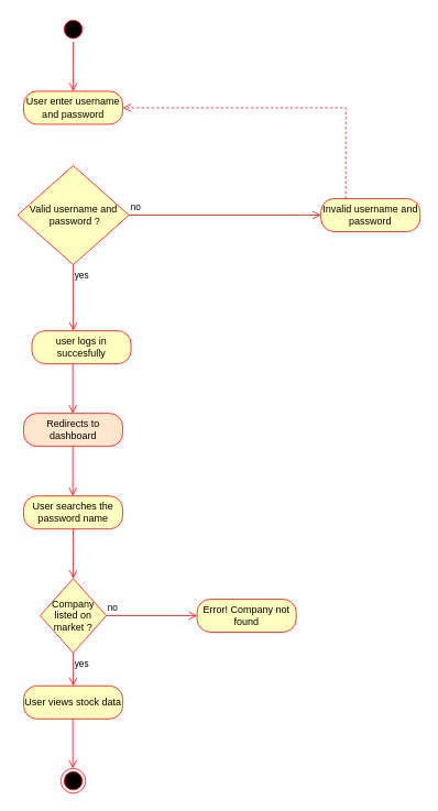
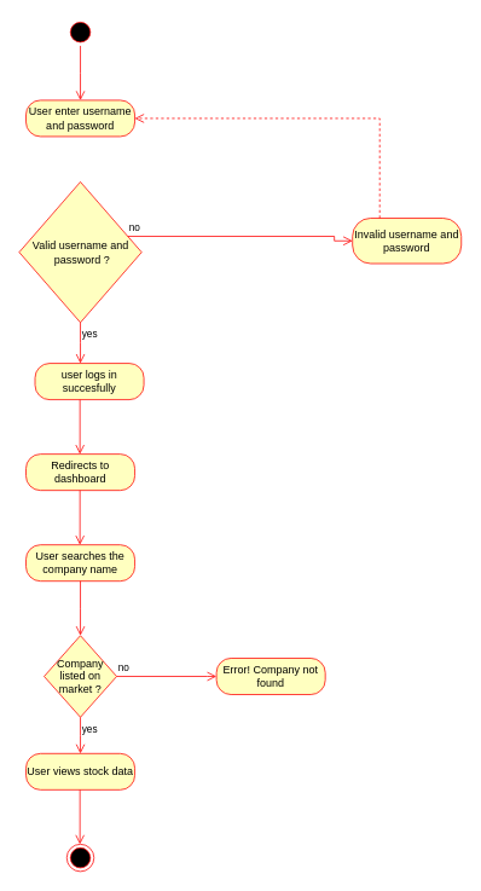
  <mxCell id="0" />
  <mxCell id="1" parent="0" />
  <mxCell id="2" value="User enter username and password" style="rounded=1;whiteSpace=wrap;html=1;arcSize=40;fontColor=#000000;fillColor=#ffffc0;strokeColor=#ff0000;" vertex="1" parent="1"><mxGeometry x="28" y="110" width="120" height="40" as="geometry" /></mxCell>
  <mxCell id="3" value="" style="ellipse;html=1;shape=startState;fillColor=#000000;strokeColor=#ff0000;" vertex="1" parent="1"><mxGeometry x="73" y="20" width="30" height="30" as="geometry" /></mxCell>
  <mxCell id="4" value="" style="edgeStyle=orthogonalEdgeStyle;html=1;verticalAlign=bottom;endArrow=open;endSize=8;strokeColor=#ff0000;rounded=0;" edge="1" source="3" parent="1"><mxGeometry relative="1" as="geometry"><mxPoint x="88" y="110" as="targetPoint" /></mxGeometry></mxCell>
- <mxCell id="5" value="Valid username and&lt;br&gt;&amp;nbsp;password ?" style="rhombus;whiteSpace=wrap;html=1;fillColor=#ffffc0;strokeColor=#ff0000;" vertex="1" parent="1"><mxGeometry x="20.5" y="200" width="135" height="120" as="geometry" /></mxCell>
+ <mxCell id="5" value="Valid username and&lt;br&gt;&amp;nbsp;password ?" style="rhombus;whiteSpace=wrap;html=1;fillColor=#ffffc0;strokeColor=#ff0000;" vertex="1" parent="1"><mxGeometry x="20.5" y="200" width="135" height="155" as="geometry" /></mxCell>
  <mxCell id="6" value="no" style="edgeStyle=orthogonalEdgeStyle;html=1;align=left;verticalAlign=bottom;endArrow=open;endSize=8;strokeColor=#ff0000;rounded=0;entryX=0;entryY=0.5;entryDx=0;entryDy=0;" edge="1" source="5" parent="1" target="8"><mxGeometry x="-1" relative="1" as="geometry"><mxPoint x="228" y="220" as="targetPoint" /><Array as="points"><mxPoint x="368" y="260" /></Array></mxGeometry></mxCell>
  <mxCell id="7" value="yes" style="edgeStyle=orthogonalEdgeStyle;html=1;align=left;verticalAlign=top;endArrow=open;endSize=8;strokeColor=#ff0000;rounded=0;" edge="1" source="5" parent="1"><mxGeometry x="-1" relative="1" as="geometry"><mxPoint x="88" y="400" as="targetPoint" /><Array as="points" /></mxGeometry></mxCell>
- <mxCell id="8" value="Invalid username and password" style="rounded=1;whiteSpace=wrap;html=1;arcSize=40;fontColor=#000000;fillColor=#ffffc0;strokeColor=#ff0000;" vertex="1" parent="1"><mxGeometry x="388" y="240" width="120" height="40" as="geometry" /></mxCell>
+ <mxCell id="8" value="Invalid username and password" style="rounded=1;whiteSpace=wrap;html=1;arcSize=40;fontColor=#000000;fillColor=#ffffc0;strokeColor=#ff0000;" vertex="1" parent="1"><mxGeometry x="388" y="240" width="120" height="50" as="geometry" /></mxCell>
  <mxCell id="9" value="" style="edgeStyle=orthogonalEdgeStyle;html=1;verticalAlign=bottom;endArrow=open;endSize=8;strokeColor=#ff0000;rounded=0;dashed=1;" edge="1" source="8" parent="1" target="2"><mxGeometry relative="1" as="geometry"><mxPoint x="288" y="300" as="targetPoint" /><Array as="points"><mxPoint x="418" y="130" /></Array></mxGeometry></mxCell>
  <mxCell id="10" value="user logs in succesfully" style="rounded=1;whiteSpace=wrap;html=1;arcSize=40;fontColor=#000000;fillColor=#ffffc0;strokeColor=#ff0000;" vertex="1" parent="1"><mxGeometry x="38" y="400" width="120" height="40" as="geometry" /></mxCell>
  <mxCell id="11" value="" style="edgeStyle=orthogonalEdgeStyle;html=1;verticalAlign=bottom;endArrow=open;endSize=8;strokeColor=#ff0000;rounded=0;" edge="1" parent="1"><mxGeometry relative="1" as="geometry"><mxPoint x="87.5" y="500" as="targetPoint" /><mxPoint x="87.5" y="440" as="sourcePoint" /></mxGeometry></mxCell>
- <mxCell id="12" value="Redirects to dashboard" style="rounded=1;whiteSpace=wrap;html=1;arcSize=40;fontColor=#000000;fillColor=#ffe6cc;strokeColor=#ff0000;" vertex="1" parent="1"><mxGeometry x="28" y="500" width="120" height="40" as="geometry" /></mxCell>
+ <mxCell id="12" value="Redirects to dashboard" style="rounded=1;whiteSpace=wrap;html=1;arcSize=40;fontColor=#000000;fillColor=#ffffc0;strokeColor=#ff0000;" vertex="1" parent="1"><mxGeometry x="28" y="500" width="120" height="40" as="geometry" /></mxCell>
  <mxCell id="13" value="" style="edgeStyle=orthogonalEdgeStyle;html=1;verticalAlign=bottom;endArrow=open;endSize=8;strokeColor=#ff0000;rounded=0;" edge="1" parent="1"><mxGeometry relative="1" as="geometry"><mxPoint x="87.5" y="600" as="targetPoint" /><mxPoint x="87.5" y="540" as="sourcePoint" /></mxGeometry></mxCell>
- <mxCell id="14" value="User searches the password name" style="rounded=1;whiteSpace=wrap;html=1;arcSize=40;fontColor=#000000;fillColor=#ffffc0;strokeColor=#ff0000;" vertex="1" parent="1"><mxGeometry x="28" y="600" width="120" height="40" as="geometry" /></mxCell>
+ <mxCell id="14" value="User searches the company name" style="rounded=1;whiteSpace=wrap;html=1;arcSize=40;fontColor=#000000;fillColor=#ffffc0;strokeColor=#ff0000;" vertex="1" parent="1"><mxGeometry x="28" y="600" width="120" height="40" as="geometry" /></mxCell>
  <mxCell id="15" value="" style="edgeStyle=orthogonalEdgeStyle;html=1;verticalAlign=bottom;endArrow=open;endSize=8;strokeColor=#ff0000;rounded=0;" edge="1" source="14" parent="1"><mxGeometry relative="1" as="geometry"><mxPoint x="88" y="700" as="targetPoint" /></mxGeometry></mxCell>
  <mxCell id="16" value="Company listed on market ?" style="rhombus;whiteSpace=wrap;html=1;fillColor=#ffffc0;strokeColor=#ff0000;" vertex="1" parent="1"><mxGeometry x="48" y="700" width="80" height="90" as="geometry" /></mxCell>
  <mxCell id="17" value="no" style="edgeStyle=orthogonalEdgeStyle;html=1;align=left;verticalAlign=bottom;endArrow=open;endSize=8;strokeColor=#ff0000;rounded=0;" edge="1" source="16" parent="1"><mxGeometry x="-1" relative="1" as="geometry"><mxPoint x="238" y="745" as="targetPoint" /><Array as="points"><mxPoint x="228" y="745" /></Array></mxGeometry></mxCell>
  <mxCell id="18" value="yes" style="edgeStyle=orthogonalEdgeStyle;html=1;align=left;verticalAlign=top;endArrow=open;endSize=8;strokeColor=#ff0000;rounded=0;" edge="1" source="16" parent="1"><mxGeometry x="-1" relative="1" as="geometry"><mxPoint x="88" y="830" as="targetPoint" /></mxGeometry></mxCell>
  <mxCell id="19" value="Error! Company not found" style="rounded=1;whiteSpace=wrap;html=1;arcSize=40;fontColor=#000000;fillColor=#ffffc0;strokeColor=#ff0000;" vertex="1" parent="1"><mxGeometry x="238" y="725" width="120" height="40" as="geometry" /></mxCell>
  <mxCell id="20" value="User views stock data" style="rounded=1;whiteSpace=wrap;html=1;arcSize=40;fontColor=#000000;fillColor=#ffffc0;strokeColor=#ff0000;" vertex="1" parent="1"><mxGeometry x="28" y="830" width="120" height="40" as="geometry" /></mxCell>
  <mxCell id="21" value="" style="ellipse;html=1;shape=endState;fillColor=#000000;strokeColor=#ff0000;" vertex="1" parent="1"><mxGeometry x="73" y="930" width="30" height="30" as="geometry" /></mxCell>
  <mxCell id="22" value="" style="edgeStyle=orthogonalEdgeStyle;html=1;verticalAlign=bottom;endArrow=open;endSize=8;strokeColor=#ff0000;rounded=0;" edge="1" parent="1"><mxGeometry relative="1" as="geometry"><mxPoint x="87.5" y="930" as="targetPoint" /><mxPoint x="87.5" y="870" as="sourcePoint" /></mxGeometry></mxCell>
